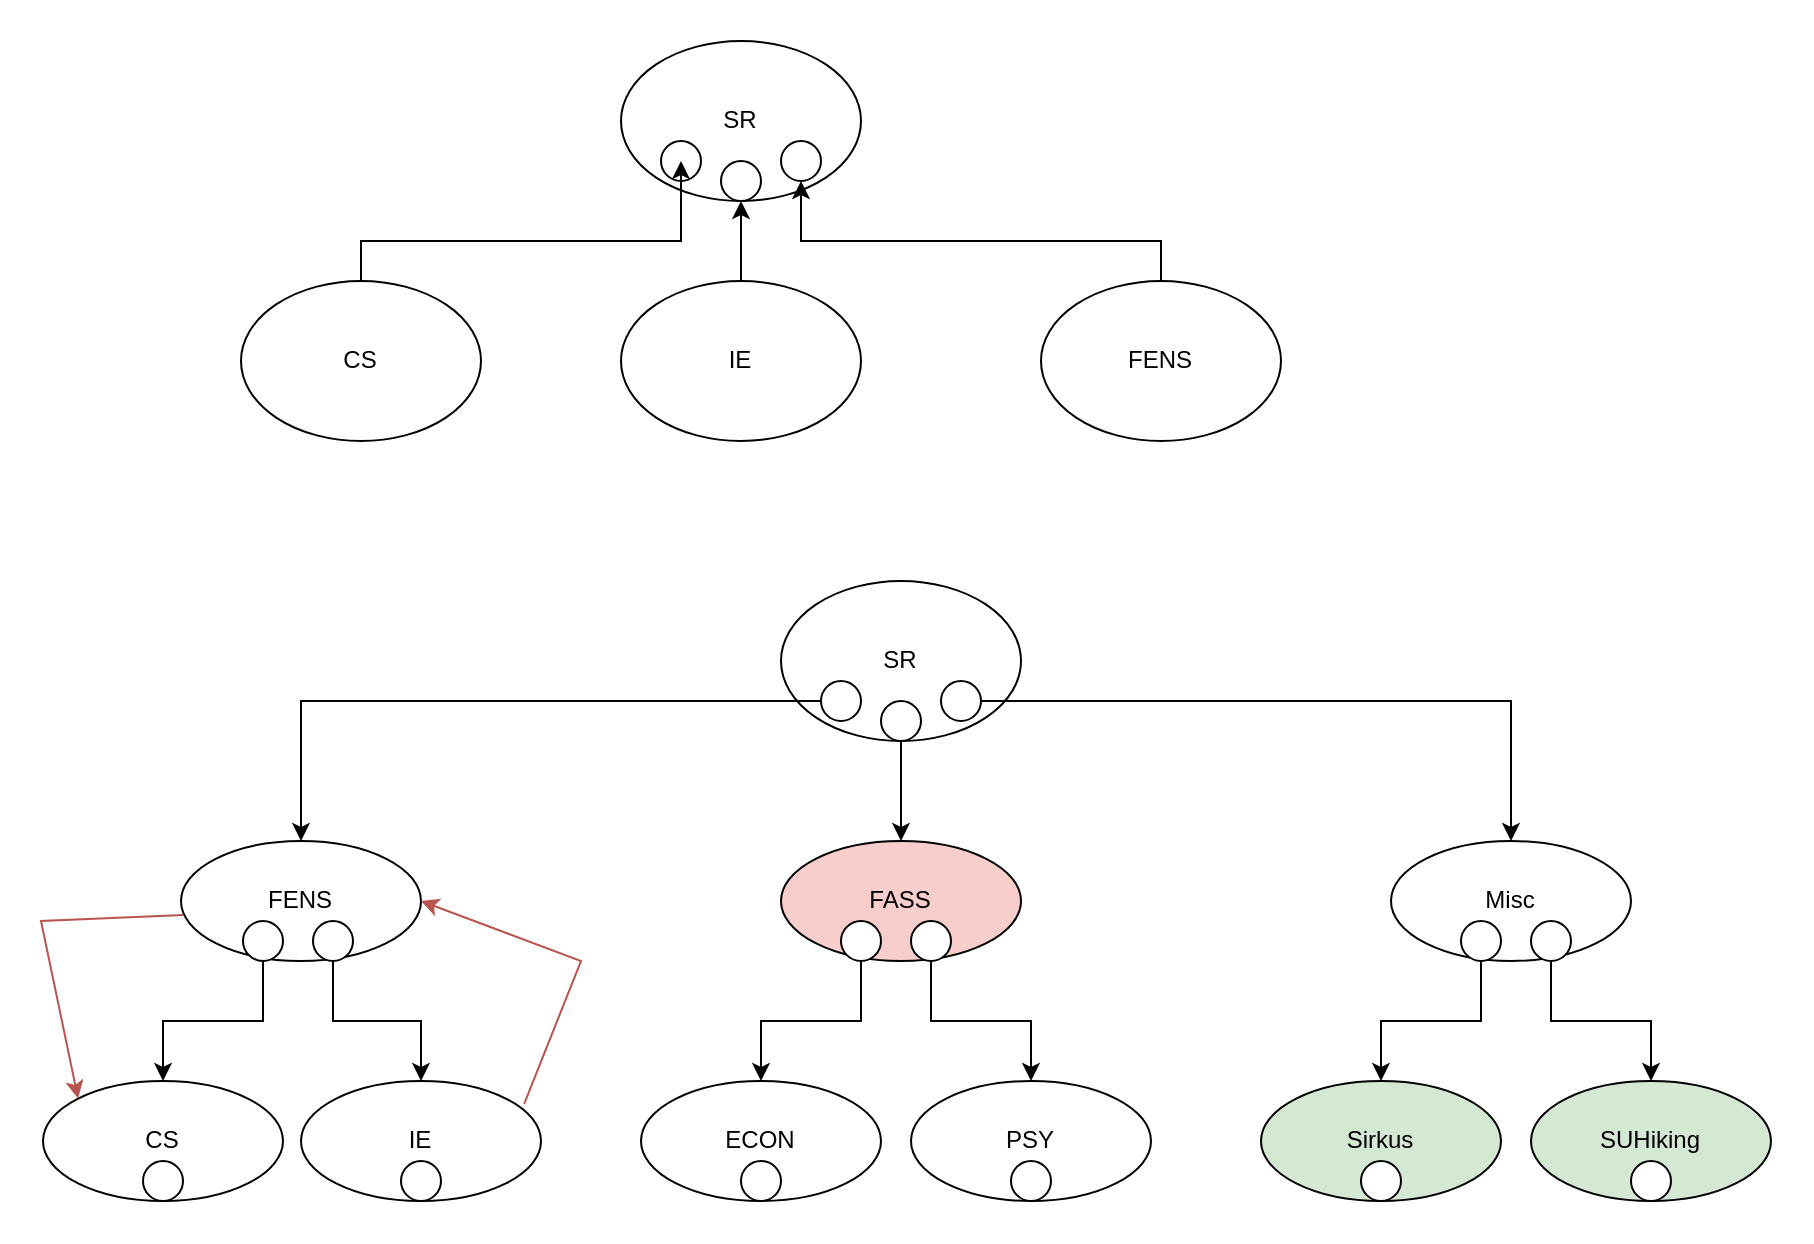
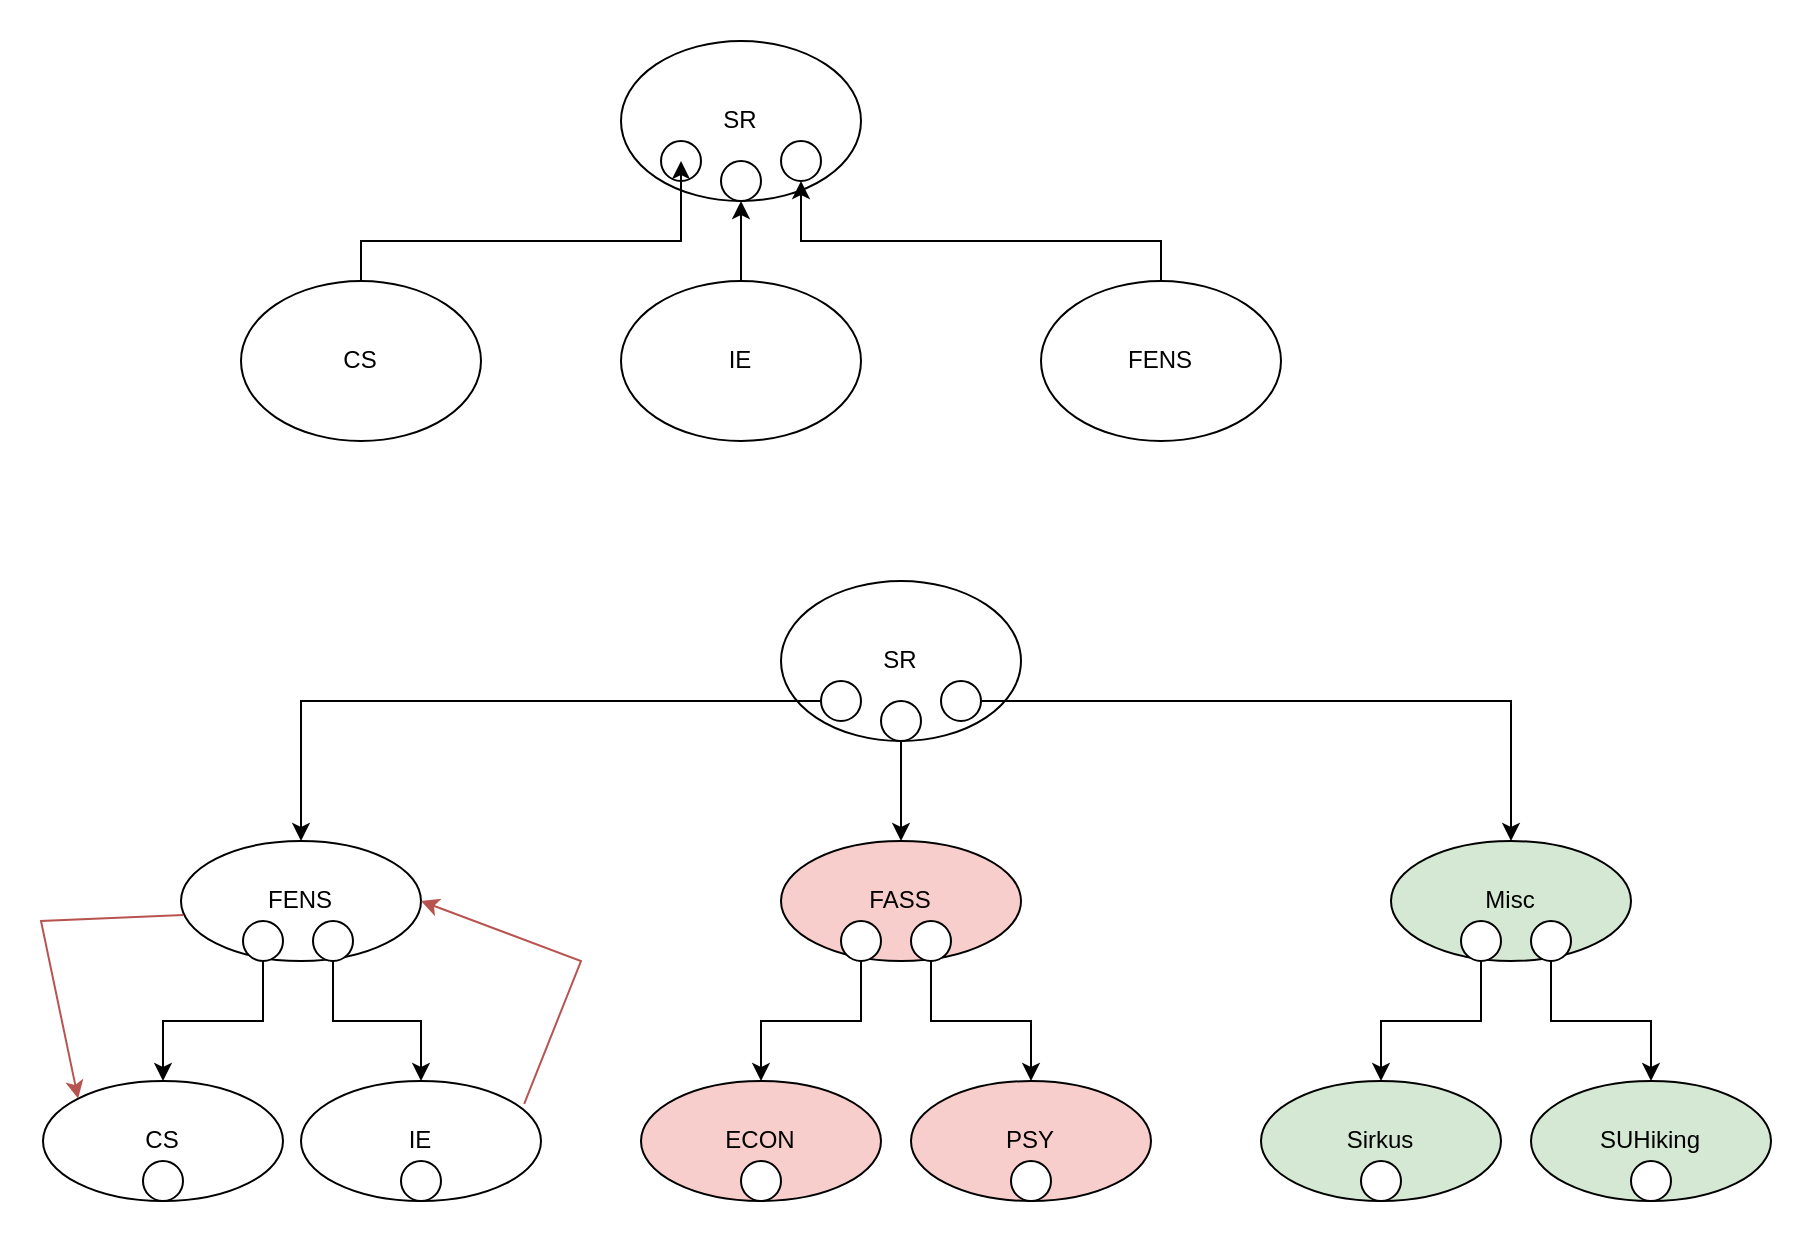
  <mxCell id="0" />
  <mxCell id="1" parent="0" />
  <mxCell id="2" value="SR" style="ellipse;whiteSpace=wrap;html=1;" vertex="1" parent="1"><mxGeometry x="310" y="20" width="120" height="80" as="geometry" /></mxCell>
  <mxCell id="3" value="" style="ellipse;whiteSpace=wrap;html=1;aspect=fixed;" vertex="1" parent="1"><mxGeometry x="330" y="70" width="20" height="20" as="geometry" /></mxCell>
  <mxCell id="4" value="" style="ellipse;whiteSpace=wrap;html=1;aspect=fixed;" vertex="1" parent="1"><mxGeometry x="360" y="80" width="20" height="20" as="geometry" /></mxCell>
  <mxCell id="5" value="" style="ellipse;whiteSpace=wrap;html=1;aspect=fixed;" vertex="1" parent="1"><mxGeometry x="390" y="70" width="20" height="20" as="geometry" /></mxCell>
  <mxCell id="6" value="" style="edgeStyle=orthogonalEdgeStyle;rounded=0;orthogonalLoop=1;jettySize=auto;html=1;" edge="1" parent="1" source="7" target="5"><mxGeometry relative="1" as="geometry"><Array as="points"><mxPoint x="580" y="120" /><mxPoint x="400" y="120" /></Array></mxGeometry></mxCell>
  <mxCell id="7" value="FENS" style="ellipse;whiteSpace=wrap;html=1;" vertex="1" parent="1"><mxGeometry x="520" y="140" width="120" height="80" as="geometry" /></mxCell>
  <mxCell id="8" value="" style="edgeStyle=orthogonalEdgeStyle;rounded=0;orthogonalLoop=1;jettySize=auto;html=1;" edge="1" parent="1" source="9" target="4"><mxGeometry relative="1" as="geometry" /></mxCell>
  <mxCell id="9" value="IE" style="ellipse;whiteSpace=wrap;html=1;" vertex="1" parent="1"><mxGeometry x="310" y="140" width="120" height="80" as="geometry" /></mxCell>
  <mxCell id="10" value="" style="edgeStyle=orthogonalEdgeStyle;rounded=0;orthogonalLoop=1;jettySize=auto;html=1;" edge="1" parent="1" source="11"><mxGeometry relative="1" as="geometry"><mxPoint x="340" y="80" as="targetPoint" /><Array as="points"><mxPoint x="180" y="120" /><mxPoint x="340" y="120" /></Array></mxGeometry></mxCell>
  <mxCell id="11" value="CS" style="ellipse;whiteSpace=wrap;html=1;" vertex="1" parent="1"><mxGeometry x="120" y="140" width="120" height="80" as="geometry" /></mxCell>
  <mxCell id="12" value="SR" style="ellipse;whiteSpace=wrap;html=1;" vertex="1" parent="1"><mxGeometry x="390" y="290" width="120" height="80" as="geometry" /></mxCell>
  <mxCell id="13" value="" style="edgeStyle=orthogonalEdgeStyle;rounded=0;orthogonalLoop=1;jettySize=auto;html=1;" edge="1" parent="1" source="14" target="20"><mxGeometry relative="1" as="geometry" /></mxCell>
  <mxCell id="14" value="" style="ellipse;whiteSpace=wrap;html=1;aspect=fixed;" vertex="1" parent="1"><mxGeometry x="410" y="340" width="20" height="20" as="geometry" /></mxCell>
  <mxCell id="15" value="" style="edgeStyle=orthogonalEdgeStyle;rounded=0;orthogonalLoop=1;jettySize=auto;html=1;" edge="1" parent="1" source="16" target="19"><mxGeometry relative="1" as="geometry" /></mxCell>
  <mxCell id="16" value="" style="ellipse;whiteSpace=wrap;html=1;aspect=fixed;" vertex="1" parent="1"><mxGeometry x="440" y="350" width="20" height="20" as="geometry" /></mxCell>
  <mxCell id="17" value="" style="edgeStyle=orthogonalEdgeStyle;rounded=0;orthogonalLoop=1;jettySize=auto;html=1;" edge="1" parent="1" source="18" target="21"><mxGeometry relative="1" as="geometry" /></mxCell>
  <mxCell id="18" value="" style="ellipse;whiteSpace=wrap;html=1;aspect=fixed;" vertex="1" parent="1"><mxGeometry x="470" y="340" width="20" height="20" as="geometry" /></mxCell>
  <mxCell id="19" value="FASS" style="ellipse;whiteSpace=wrap;html=1;fillColor=#f8cecc;" vertex="1" parent="1"><mxGeometry x="390" y="420" width="120" height="60" as="geometry" /></mxCell>
  <mxCell id="20" value="FENS" style="ellipse;whiteSpace=wrap;html=1;" vertex="1" parent="1"><mxGeometry x="90" y="420" width="120" height="60" as="geometry" /></mxCell>
- <mxCell id="21" value="Misc" style="ellipse;whiteSpace=wrap;html=1;" vertex="1" parent="1"><mxGeometry x="695" y="420" width="120" height="60" as="geometry" /></mxCell>
+ <mxCell id="21" value="Misc" style="ellipse;whiteSpace=wrap;html=1;fillColor=#d5e8d4;" vertex="1" parent="1"><mxGeometry x="695" y="420" width="120" height="60" as="geometry" /></mxCell>
  <mxCell id="22" value="" style="edgeStyle=orthogonalEdgeStyle;rounded=0;orthogonalLoop=1;jettySize=auto;html=1;" edge="1" parent="1" source="23" target="26"><mxGeometry relative="1" as="geometry" /></mxCell>
  <mxCell id="23" value="" style="ellipse;whiteSpace=wrap;html=1;aspect=fixed;" vertex="1" parent="1"><mxGeometry x="121" y="460" width="20" height="20" as="geometry" /></mxCell>
  <mxCell id="24" value="" style="edgeStyle=orthogonalEdgeStyle;rounded=0;orthogonalLoop=1;jettySize=auto;html=1;" edge="1" parent="1" source="25" target="27"><mxGeometry relative="1" as="geometry" /></mxCell>
  <mxCell id="25" value="" style="ellipse;whiteSpace=wrap;html=1;aspect=fixed;" vertex="1" parent="1"><mxGeometry x="156" y="460" width="20" height="20" as="geometry" /></mxCell>
  <mxCell id="26" value="CS" style="ellipse;whiteSpace=wrap;html=1;" vertex="1" parent="1"><mxGeometry x="21" y="540" width="120" height="60" as="geometry" /></mxCell>
  <mxCell id="27" value="IE" style="ellipse;whiteSpace=wrap;html=1;" vertex="1" parent="1"><mxGeometry x="150" y="540" width="120" height="60" as="geometry" /></mxCell>
  <mxCell id="28" value="" style="edgeStyle=orthogonalEdgeStyle;rounded=0;orthogonalLoop=1;jettySize=auto;html=1;" edge="1" parent="1" source="29" target="32"><mxGeometry relative="1" as="geometry" /></mxCell>
  <mxCell id="29" value="" style="ellipse;whiteSpace=wrap;html=1;aspect=fixed;" vertex="1" parent="1"><mxGeometry x="420" y="460" width="20" height="20" as="geometry" /></mxCell>
  <mxCell id="30" value="" style="edgeStyle=orthogonalEdgeStyle;rounded=0;orthogonalLoop=1;jettySize=auto;html=1;entryX=0.5;entryY=0;entryDx=0;entryDy=0;" edge="1" parent="1" source="31" target="33"><mxGeometry relative="1" as="geometry"><mxPoint x="530" y="540" as="targetPoint" /></mxGeometry></mxCell>
  <mxCell id="31" value="" style="ellipse;whiteSpace=wrap;html=1;aspect=fixed;" vertex="1" parent="1"><mxGeometry x="455" y="460" width="20" height="20" as="geometry" /></mxCell>
- <mxCell id="32" value="ECON" style="ellipse;whiteSpace=wrap;html=1;" vertex="1" parent="1"><mxGeometry x="320" y="540" width="120" height="60" as="geometry" /></mxCell>
- <mxCell id="33" value="PSY" style="ellipse;whiteSpace=wrap;html=1;" vertex="1" parent="1"><mxGeometry x="455" y="540" width="120" height="60" as="geometry" /></mxCell>
+ <mxCell id="32" value="ECON" style="ellipse;whiteSpace=wrap;html=1;fillColor=#f8cecc;" vertex="1" parent="1"><mxGeometry x="320" y="540" width="120" height="60" as="geometry" /></mxCell>
+ <mxCell id="33" value="PSY" style="ellipse;whiteSpace=wrap;html=1;fillColor=#f8cecc;" vertex="1" parent="1"><mxGeometry x="455" y="540" width="120" height="60" as="geometry" /></mxCell>
  <mxCell id="34" value="" style="edgeStyle=orthogonalEdgeStyle;rounded=0;orthogonalLoop=1;jettySize=auto;html=1;" edge="1" parent="1" source="35" target="38"><mxGeometry relative="1" as="geometry" /></mxCell>
  <mxCell id="35" value="" style="ellipse;whiteSpace=wrap;html=1;aspect=fixed;" vertex="1" parent="1"><mxGeometry x="730" y="460" width="20" height="20" as="geometry" /></mxCell>
  <mxCell id="36" value="" style="edgeStyle=orthogonalEdgeStyle;rounded=0;orthogonalLoop=1;jettySize=auto;html=1;" edge="1" parent="1" source="37" target="39"><mxGeometry relative="1" as="geometry" /></mxCell>
  <mxCell id="37" value="" style="ellipse;whiteSpace=wrap;html=1;aspect=fixed;" vertex="1" parent="1"><mxGeometry x="765" y="460" width="20" height="20" as="geometry" /></mxCell>
  <mxCell id="38" value="Sirkus" style="ellipse;whiteSpace=wrap;html=1;fillColor=#d5e8d4;" vertex="1" parent="1"><mxGeometry x="630" y="540" width="120" height="60" as="geometry" /></mxCell>
  <mxCell id="39" value="SUHiking" style="ellipse;whiteSpace=wrap;html=1;fillColor=#d5e8d4;" vertex="1" parent="1"><mxGeometry x="765" y="540" width="120" height="60" as="geometry" /></mxCell>
  <mxCell id="40" value="" style="endArrow=classic;html=1;rounded=0;exitX=0.93;exitY=0.19;exitDx=0;exitDy=0;exitPerimeter=0;entryX=1;entryY=0.5;entryDx=0;entryDy=0;fillColor=#f8cecc;strokeColor=#b85450;" edge="1" parent="1" source="27" target="20"><mxGeometry width="50" height="50" relative="1" as="geometry"><mxPoint x="330" y="510" as="sourcePoint" /><mxPoint x="380" y="460" as="targetPoint" /><Array as="points"><mxPoint x="290" y="480" /></Array></mxGeometry></mxCell>
  <mxCell id="41" value="" style="endArrow=classic;html=1;rounded=0;exitX=0.01;exitY=0.617;exitDx=0;exitDy=0;exitPerimeter=0;entryX=0;entryY=0;entryDx=0;entryDy=0;fillColor=#f8cecc;strokeColor=#b85450;" edge="1" parent="1" source="20" target="26"><mxGeometry width="50" height="50" relative="1" as="geometry"><mxPoint x="11.6" y="540" as="sourcePoint" /><mxPoint x="-40" y="438.6" as="targetPoint" /><Array as="points"><mxPoint x="20" y="460" /></Array></mxGeometry></mxCell>
  <mxCell id="42" value="" style="ellipse;whiteSpace=wrap;html=1;aspect=fixed;" vertex="1" parent="1"><mxGeometry x="71" y="580" width="20" height="20" as="geometry" /></mxCell>
  <mxCell id="43" value="" style="ellipse;whiteSpace=wrap;html=1;aspect=fixed;" vertex="1" parent="1"><mxGeometry x="200" y="580" width="20" height="20" as="geometry" /></mxCell>
  <mxCell id="44" value="" style="ellipse;whiteSpace=wrap;html=1;aspect=fixed;" vertex="1" parent="1"><mxGeometry x="370" y="580" width="20" height="20" as="geometry" /></mxCell>
  <mxCell id="45" value="" style="ellipse;whiteSpace=wrap;html=1;aspect=fixed;" vertex="1" parent="1"><mxGeometry x="505" y="580" width="20" height="20" as="geometry" /></mxCell>
  <mxCell id="46" value="" style="ellipse;whiteSpace=wrap;html=1;aspect=fixed;" vertex="1" parent="1"><mxGeometry x="680" y="580" width="20" height="20" as="geometry" /></mxCell>
  <mxCell id="47" value="" style="ellipse;whiteSpace=wrap;html=1;aspect=fixed;" vertex="1" parent="1"><mxGeometry x="815" y="580" width="20" height="20" as="geometry" /></mxCell>
